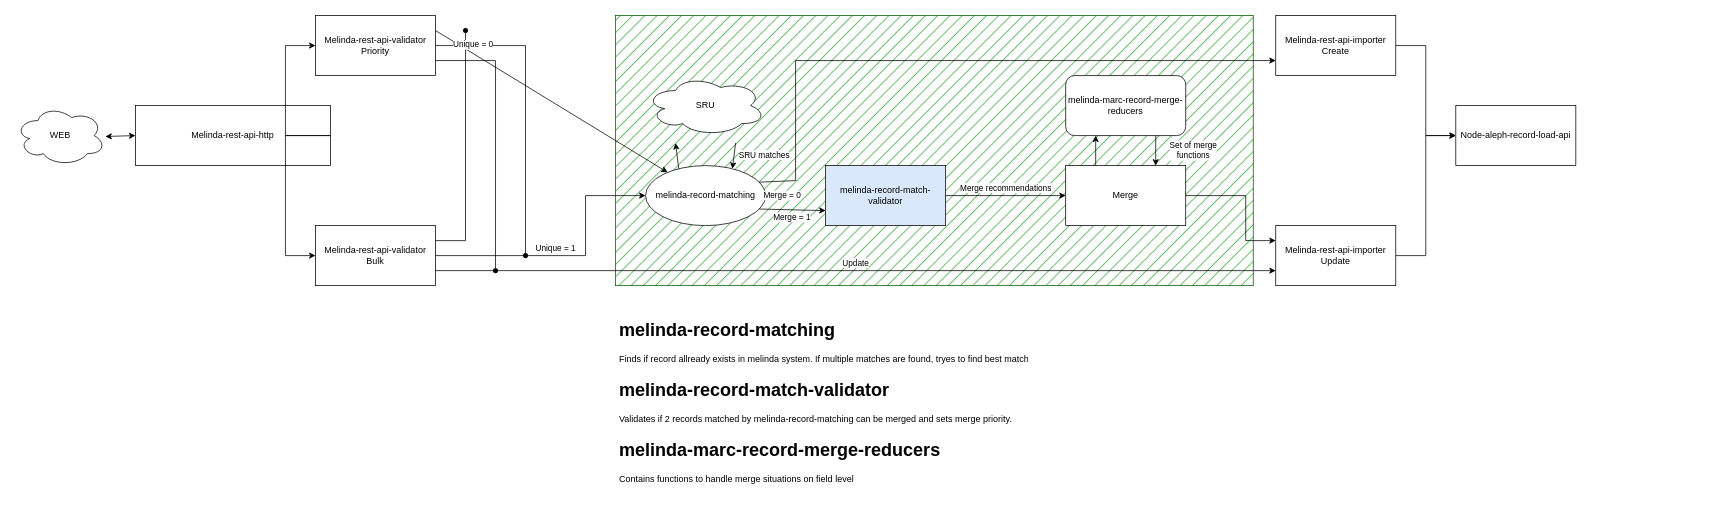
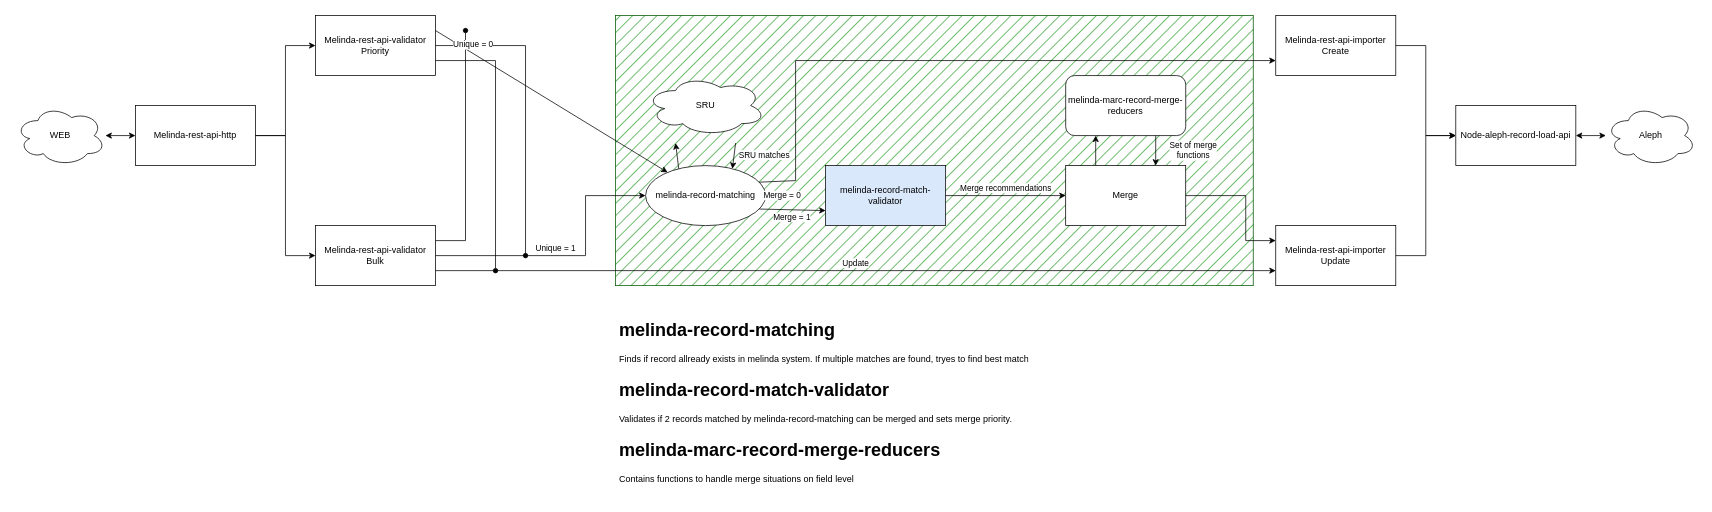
  <mxCell id="0" />
  <mxCell id="1" parent="0" />
  <mxCell id="2" value="" style="rounded=0;whiteSpace=wrap;html=1;fillStyle=hatch;fillColor=#008a00;fontColor=#ffffff;strokeColor=#005700;" vertex="1" parent="1"><mxGeometry y="20" width="850" height="360" as="geometry" x="820" /></mxCell>
- <mxCell id="3" value="Melinda-rest-api-http" style="rounded=0;whiteSpace=wrap;html=1;" vertex="1" parent="1"><mxGeometry x="180" y="140" width="260" height="80" as="geometry" /></mxCell>
+ <mxCell id="3" value="Melinda-rest-api-http" style="rounded=0;whiteSpace=wrap;html=1;" vertex="1" parent="1"><mxGeometry x="180" y="140" width="160" height="80" as="geometry" /></mxCell>
  <mxCell id="4" value="Melinda-rest-api-validator&lt;br&gt;Priority" style="rounded=0;whiteSpace=wrap;html=1;" vertex="1" parent="1"><mxGeometry x="420" y="20" width="160" height="80" as="geometry" /></mxCell>
  <mxCell id="5" value="Melinda-rest-api-validator&lt;br&gt;&lt;div&gt;Bulk&lt;/div&gt;" style="rounded=0;whiteSpace=wrap;html=1;" vertex="1" parent="1"><mxGeometry x="420" y="300" width="160" height="80" as="geometry" /></mxCell>
  <mxCell id="6" value="Melinda-rest-api-importer&lt;br&gt;Create" style="rounded=0;whiteSpace=wrap;html=1;" vertex="1" parent="1"><mxGeometry x="1700" y="20" width="160" height="80" as="geometry" /></mxCell>
  <mxCell id="7" value="Melinda-rest-api-importer&lt;br&gt;Update" style="rounded=0;whiteSpace=wrap;html=1;" vertex="1" parent="1"><mxGeometry x="1700" y="300" width="160" height="80" as="geometry" /></mxCell>
  <mxCell id="8" value="Node-aleph-record-load-api" style="rounded=0;whiteSpace=wrap;html=1;" vertex="1" parent="1"><mxGeometry x="1940" y="140" width="160" height="80" as="geometry" /></mxCell>
+ <mxCell id="9" value="Aleph" style="ellipse;shape=cloud;whiteSpace=wrap;html=1;" vertex="1" parent="1"><mxGeometry x="2140" y="140" width="120" height="80" as="geometry" /></mxCell>
+ <mxCell id="10" value="" style="endArrow=classic;startArrow=classic;html=1;entryX=1;entryY=0.5;entryDx=0;entryDy=0;" edge="1" parent="1" source="9" target="8"><mxGeometry width="50" height="50" relative="1" as="geometry"><mxPoint x="1880" y="430" as="sourcePoint" /><mxPoint x="1930" y="380" as="targetPoint" /></mxGeometry></mxCell>
  <mxCell id="11" value="WEB" style="ellipse;shape=cloud;whiteSpace=wrap;html=1;" vertex="1" parent="1"><mxGeometry x="20" y="140" width="120" height="80" as="geometry" /></mxCell>
  <mxCell id="12" value="" style="endArrow=classic;startArrow=classic;html=1;entryX=0;entryY=0.5;entryDx=0;entryDy=0;" edge="1" parent="1" source="11" target="3"><mxGeometry width="50" height="50" relative="1" as="geometry"><mxPoint x="10" y="230" as="sourcePoint" /><mxPoint x="60" y="180" as="targetPoint" /></mxGeometry></mxCell>
  <mxCell id="13" value="" style="endArrow=classic;html=1;rounded=0;exitX=1;exitY=0.5;exitDx=0;exitDy=0;entryX=0;entryY=0.5;entryDx=0;entryDy=0;" edge="1" parent="1" source="7" target="8"><mxGeometry width="50" height="50" relative="1" as="geometry"><mxPoint x="1630" y="480" as="sourcePoint" /><mxPoint x="1680" y="430" as="targetPoint" /><Array as="points"><mxPoint x="1900" y="340" /><mxPoint x="1900" y="180" /></Array></mxGeometry></mxCell>
  <mxCell id="14" value="" style="endArrow=classic;html=1;rounded=0;exitX=1;exitY=0.5;exitDx=0;exitDy=0;entryX=0;entryY=0.5;entryDx=0;entryDy=0;" edge="1" parent="1" source="3" target="5"><mxGeometry width="50" height="50" relative="1" as="geometry"><mxPoint x="370" y="170" as="sourcePoint" /><mxPoint x="440" y="330" as="targetPoint" /><Array as="points"><mxPoint x="380" y="180" /><mxPoint x="380" y="340" /></Array></mxGeometry></mxCell>
  <mxCell id="15" value="" style="endArrow=classic;html=1;rounded=0;exitX=1;exitY=0.5;exitDx=0;exitDy=0;entryX=0;entryY=0.5;entryDx=0;entryDy=0;" edge="1" parent="1" source="3" target="4"><mxGeometry width="50" height="50" relative="1" as="geometry"><mxPoint x="830" y="600" as="sourcePoint" /><mxPoint x="880" y="550" as="targetPoint" /><Array as="points"><mxPoint x="380" y="180" /><mxPoint x="380" y="60" /></Array></mxGeometry></mxCell>
  <mxCell id="16" value="" style="endArrow=classic;html=1;rounded=0;exitX=1;exitY=0.5;exitDx=0;exitDy=0;entryX=0;entryY=0.5;entryDx=0;entryDy=0;" edge="1" parent="1" source="6" target="8"><mxGeometry width="50" height="50" relative="1" as="geometry"><mxPoint x="1500" y="600" as="sourcePoint" /><mxPoint x="1550" y="550" as="targetPoint" /><Array as="points"><mxPoint x="1900" y="60" /><mxPoint x="1900" y="180" /></Array></mxGeometry></mxCell>
  <mxCell id="17" value="melinda-record-matching" style="ellipse;whiteSpace=wrap;html=1;" vertex="1" parent="1"><mxGeometry x="860" y="220" width="160" height="80" as="geometry" /></mxCell>
  <mxCell id="18" value="melinda-record-match-validator" style="rounded=0;whiteSpace=wrap;html=1;fillColor=#dae8fc;" vertex="1" parent="1"><mxGeometry x="1100" y="220" width="160" height="80" as="geometry" /></mxCell>
  <mxCell id="19" value="Merge" style="rounded=0;whiteSpace=wrap;html=1;" vertex="1" parent="1"><mxGeometry x="1420" y="220" width="160" height="80" as="geometry" /></mxCell>
  <mxCell id="20" value="melinda-marc-record-merge-reducers" style="whiteSpace=wrap;html=1;rounded=1;" vertex="1" parent="1"><mxGeometry x="1420" y="100" width="160" height="80" as="geometry" /></mxCell>
  <mxCell id="21" value="" style="endArrow=classic;html=1;rounded=0;exitX=0.25;exitY=0;exitDx=0;exitDy=0;" edge="1" parent="1" source="17"><mxGeometry width="50" height="50" relative="1" as="geometry"><mxPoint x="1140" y="-580" as="sourcePoint" /><mxPoint x="900" y="190" as="targetPoint" /></mxGeometry></mxCell>
  <mxCell id="22" value="SRU matches" style="endArrow=classic;html=1;rounded=0;entryX=0.75;entryY=0;entryDx=0;entryDy=0;" edge="1" parent="1" target="17"><mxGeometry x="-0.333" y="40" width="50" height="50" relative="1" as="geometry"><mxPoint x="980" y="190" as="sourcePoint" /><mxPoint x="1220" y="-580" as="targetPoint" /><mxPoint as="offset" /></mxGeometry></mxCell>
  <mxCell id="23" value="Merge = 1" style="endArrow=classic;html=1;rounded=0;exitX=1;exitY=0.75;exitDx=0;exitDy=0;entryX=0;entryY=0.75;entryDx=0;entryDy=0;" edge="1" parent="1" source="17" target="18"><mxGeometry y="-10" width="50" height="50" relative="1" as="geometry"><mxPoint x="1330" y="-450" as="sourcePoint" /><mxPoint x="1380" y="-500" as="targetPoint" /><mxPoint as="offset" /></mxGeometry></mxCell>
  <mxCell id="24" value="Merge recommendations" style="endArrow=classic;html=1;rounded=0;exitX=1;exitY=0.5;exitDx=0;exitDy=0;entryX=0;entryY=0.5;entryDx=0;entryDy=0;" edge="1" parent="1" source="18" target="19"><mxGeometry y="10" width="50" height="50" relative="1" as="geometry"><mxPoint x="1680" y="-470" as="sourcePoint" /><mxPoint x="1730" y="-520" as="targetPoint" /><mxPoint as="offset" /></mxGeometry></mxCell>
  <mxCell id="25" value="" style="endArrow=classic;html=1;rounded=0;exitX=0.25;exitY=0;exitDx=0;exitDy=0;entryX=0.25;entryY=1;entryDx=0;entryDy=0;" edge="1" parent="1" source="19" target="20"><mxGeometry width="50" height="50" relative="1" as="geometry"><mxPoint x="2380" y="-580" as="sourcePoint" /><mxPoint x="2450" y="-420" as="targetPoint" /></mxGeometry></mxCell>
  <mxCell id="26" value="Set of merge &lt;br&gt;functions" style="endArrow=classic;html=1;rounded=0;entryX=0.75;entryY=0;entryDx=0;entryDy=0;exitX=0.75;exitY=1;exitDx=0;exitDy=0;" edge="1" parent="1" source="20" target="19"><mxGeometry y="50" width="50" height="50" relative="1" as="geometry"><mxPoint x="1900" y="156" as="sourcePoint" /><mxPoint x="2460" y="-580" as="targetPoint" /><mxPoint as="offset" /></mxGeometry></mxCell>
  <mxCell id="27" value="" style="endArrow=classic;html=1;rounded=0;exitX=1;exitY=0.5;exitDx=0;exitDy=0;entryX=0;entryY=0.25;entryDx=0;entryDy=0;" edge="1" parent="1" source="19" target="7"><mxGeometry width="50" height="50" relative="1" as="geometry"><mxPoint x="2070" y="380" as="sourcePoint" /><mxPoint x="2120" y="330" as="targetPoint" /><Array as="points"><mxPoint x="1660" y="260" /><mxPoint x="1660" y="320" /></Array></mxGeometry></mxCell>
  <mxCell id="28" value="" style="endArrow=oval;html=1;rounded=0;exitX=1;exitY=0.5;exitDx=0;exitDy=0;endFill=1;" edge="1" parent="1" source="4"><mxGeometry width="50" height="50" relative="1" as="geometry"><mxPoint x="1440" y="320" as="sourcePoint" /><mxPoint x="700" y="340" as="targetPoint" /><Array as="points"><mxPoint x="700" y="60" /></Array></mxGeometry></mxCell>
  <mxCell id="29" value="Unique = 1" style="endArrow=classic;html=1;rounded=0;exitX=1;exitY=0.5;exitDx=0;exitDy=0;entryX=0;entryY=0.5;entryDx=0;entryDy=0;" edge="1" parent="1" source="5" target="17"><mxGeometry x="-0.111" y="10" width="50" height="50" relative="1" as="geometry"><mxPoint x="1370" y="190" as="sourcePoint" /><mxPoint x="1420" y="140" as="targetPoint" /><Array as="points"><mxPoint x="780" y="340" /><mxPoint x="780" y="260" /></Array><mxPoint as="offset" /></mxGeometry></mxCell>
  <mxCell id="30" value="Update" style="endArrow=classic;html=1;rounded=0;exitX=1;exitY=0.75;exitDx=0;exitDy=0;entryX=0;entryY=0.75;entryDx=0;entryDy=0;" edge="1" parent="1" source="5" target="7"><mxGeometry y="10" width="50" height="50" relative="1" as="geometry"><mxPoint x="1470" y="190" as="sourcePoint" /><mxPoint x="1520" y="140" as="targetPoint" /><mxPoint as="offset" /></mxGeometry></mxCell>
  <mxCell id="31" value="Merge = 0" style="endArrow=classic;html=1;rounded=0;entryX=0;entryY=0.75;entryDx=0;entryDy=0;exitX=1;exitY=0.25;exitDx=0;exitDy=0;" edge="1" parent="1" source="17" target="6"><mxGeometry x="-0.905" y="-10" width="50" height="50" relative="1" as="geometry"><mxPoint x="1710" y="-80" as="sourcePoint" /><mxPoint x="1810" y="90" as="targetPoint" /><Array as="points"><mxPoint x="1060" y="240" /><mxPoint x="1060" y="80" /></Array><mxPoint x="-10" y="10" as="offset" /></mxGeometry></mxCell>
  <mxCell id="32" value="" style="endArrow=oval;html=1;rounded=0;exitX=1;exitY=0.25;exitDx=0;exitDy=0;endFill=1;" edge="1" parent="1" source="5"><mxGeometry width="50" height="50" relative="1" as="geometry"><mxPoint x="1550" y="190" as="sourcePoint" /><mxPoint x="620" y="40" as="targetPoint" /><Array as="points"><mxPoint x="620" y="320" /></Array></mxGeometry></mxCell>
  <mxCell id="33" value="" style="endArrow=oval;html=1;rounded=0;exitX=1;exitY=0.75;exitDx=0;exitDy=0;endFill=1;" edge="1" parent="1" source="4"><mxGeometry width="50" height="50" relative="1" as="geometry"><mxPoint x="1400" y="50" as="sourcePoint" /><mxPoint x="660" y="360" as="targetPoint" /><Array as="points"><mxPoint x="660" y="80" /></Array></mxGeometry></mxCell>
  <mxCell id="34" value="Unique = 0" style="endArrow=classic;html=1;rounded=0;exitX=1;exitY=0.25;exitDx=0;exitDy=0;" edge="1" parent="1" source="4" target="17"><mxGeometry x="-0.714" y="10" width="50" height="50" relative="1" as="geometry"><mxPoint x="1480" y="270" as="sourcePoint" /><mxPoint x="1530" y="220" as="targetPoint" /><mxPoint as="offset" /></mxGeometry></mxCell>
  <mxCell id="35" value="SRU" style="ellipse;shape=cloud;whiteSpace=wrap;html=1;" vertex="1" parent="1"><mxGeometry x="860" y="100" width="160" height="80" as="geometry" /></mxCell>
  <mxCell id="36" value="&lt;h1&gt;melinda-record-matching&lt;br&gt;&lt;/h1&gt;&lt;p&gt;Finds if record allready exists in melinda system. If multiple matches are found, tryes to find best match&lt;br&gt;&lt;/p&gt;" style="text;html=1;strokeColor=none;fillColor=none;spacing=5;spacingTop=-20;whiteSpace=wrap;overflow=hidden;rounded=0;" vertex="1" parent="1"><mxGeometry y="420" width="850" height="80" as="geometry" x="820" /></mxCell>
  <mxCell id="37" value="&lt;h1&gt;melinda-record-match-validator&lt;/h1&gt;&lt;p&gt;Validates if 2 records matched by melinda-record-matching can be merged and sets merge priority.&lt;br&gt;&lt;/p&gt;" style="text;html=1;strokeColor=none;fillColor=none;spacing=5;spacingTop=-20;whiteSpace=wrap;overflow=hidden;rounded=0;" vertex="1" parent="1"><mxGeometry y="500" width="840" height="80" as="geometry" x="820" /></mxCell>
  <mxCell id="38" value="&lt;h1&gt;melinda-marc-record-merge-reducers&lt;/h1&gt;&lt;p&gt;Contains functions to handle merge situations on field level&lt;br&gt;&lt;/p&gt;" style="text;html=1;strokeColor=none;fillColor=none;spacing=5;spacingTop=-20;whiteSpace=wrap;overflow=hidden;rounded=0;" vertex="1" parent="1"><mxGeometry y="580" width="850" height="80" as="geometry" x="820" /></mxCell>
